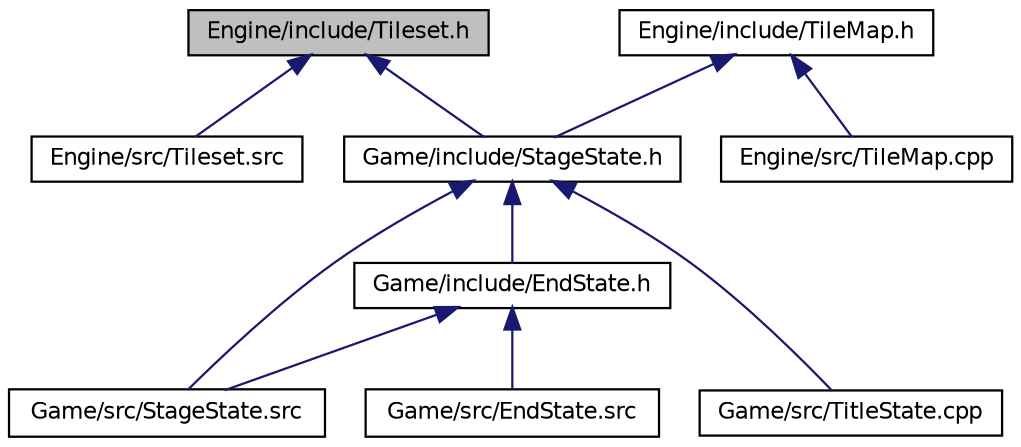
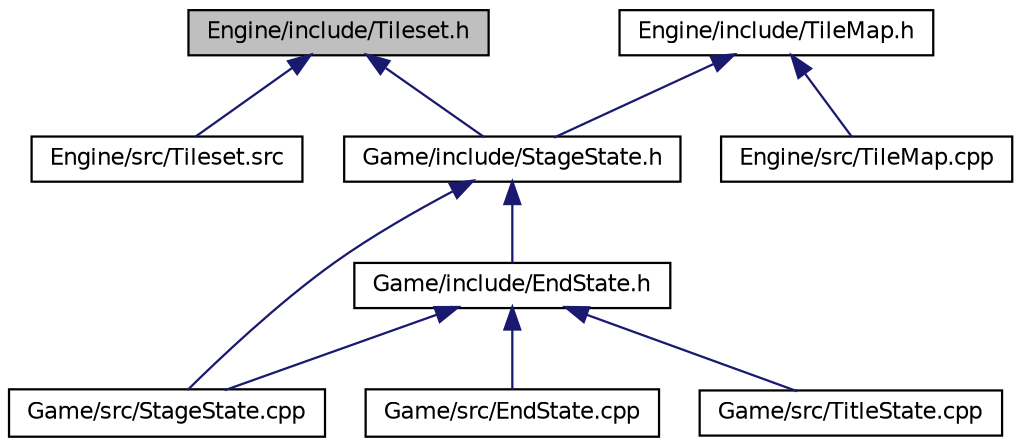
  digraph {
    node [color=black fillcolor=white fontname=Helvetica fontsize=10 shape=record style=filled]
    edge [color=midnightblue dir=back fontname=Helvetica fontsize=10 labelfontname=Helvetica labelfontsize=10 style=solid]
    n1 [fillcolor=grey75 fontcolor=black height=0.2 label="Engine/include/Tileset.h" width=0.4]
    n2 [height=0.2 label="Game/include/StageState.h" width=0.4]
    n3 [height=0.2 label="Engine/src/Tileset.src" width=0.4]
    n4 [height=0.2 label="Engine/include/TileMap.h" width=0.4]
    n5 [height=0.2 label="Engine/src/TileMap.cpp" width=0.4]
    n6 [height=0.2 label="Game/include/EndState.h" width=0.4]
-   n7 [height=0.2 label="Game/src/StageState.src" width=0.4]
+   n7 [height=0.2 label="Game/src/StageState.cpp" width=0.4]
    n8 [height=0.2 label="Game/src/TitleState.cpp" width=0.4]
-   n9 [height=0.2 label="Game/src/EndState.src" width=0.4]
+   n9 [height=0.2 label="Game/src/EndState.cpp" width=0.4]
    n1 -> n2
    n1 -> n3
    n2 -> n6
    n2 -> n7
-   n2 -> n8
+   n6 -> n8
    n4 -> n2
    n4 -> n5
    n6 -> n7
    n6 -> n9
  }
